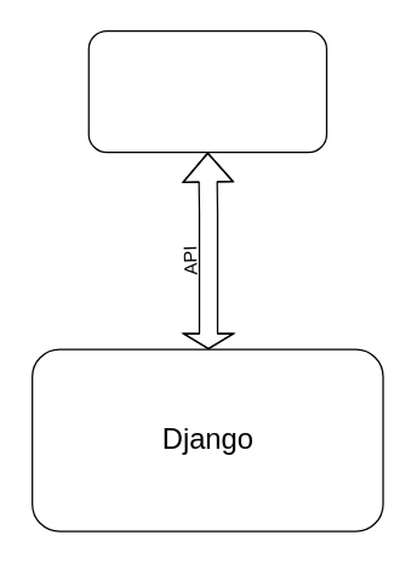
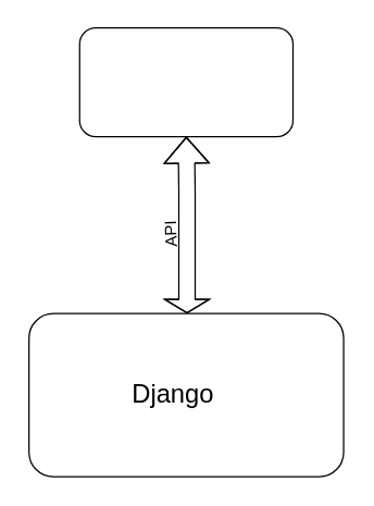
  <mxCell id="0" />
  <mxCell id="1" parent="0" />
  <mxCell id="2" value="" style="rounded=1;whiteSpace=wrap;html=1;" parent="1" vertex="1"><mxGeometry x="58" y="20" width="157" height="80" as="geometry" /></mxCell>
  <mxCell id="3" value="API" style="text;html=1;strokeColor=none;fillColor=none;align=center;verticalAlign=middle;whiteSpace=wrap;rounded=0;rotation=-92;" parent="1" vertex="1"><mxGeometry x="84.81" y="161.75" width="81.34" height="20" as="geometry" /></mxCell>
  <mxCell id="4" value="" style="shape=flexArrow;endArrow=classic;startArrow=classic;html=1;entryX=0.5;entryY=1;entryDx=0;entryDy=0;width=12;startSize=3;" parent="1" target="2" edge="1"><mxGeometry width="50" height="50" relative="1" as="geometry"><mxPoint x="137" y="230" as="sourcePoint" /><mxPoint x="161.5" y="110" as="targetPoint" /><Array as="points"><mxPoint x="137" y="200" /><mxPoint x="137" y="170" /><mxPoint x="137" y="140" /></Array></mxGeometry></mxCell>
  <mxCell id="5" value="" style="rounded=1;whiteSpace=wrap;html=1;" parent="1" vertex="1"><mxGeometry x="20.75" y="230" width="231.5" height="120" as="geometry" /></mxCell>
- <mxCell id="6" value="Django" style="text;html=1;strokeColor=none;fillColor=none;align=center;verticalAlign=middle;whiteSpace=wrap;rounded=0;fontSize=19;" parent="1" vertex="1"><mxGeometry x="81.5" y="270" width="110" height="40" as="geometry" /></mxCell>
+ <mxCell id="6" value="Django" style="text;html=1;strokeColor=none;fillColor=none;align=center;verticalAlign=middle;whiteSpace=wrap;rounded=0;fontSize=19;" parent="1" vertex="1"><mxGeometry x="71.5" y="270" width="110" height="40" as="geometry" /></mxCell>
